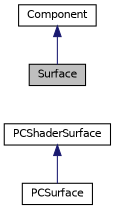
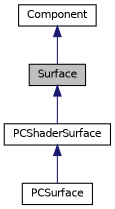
  digraph {
    node [color=black fillcolor=white fontname=Helvetica fontsize=10 shape=record style=filled]
    edge [color=midnightblue dir=back fontname=Helvetica fontsize=10 labelfontname=Helvetica labelfontsize=10 style=solid]
    n1 [fillcolor=grey75 fontcolor=black height=0.2 label=Surface width=0.4]
    n2 [height=0.2 label=PCShaderSurface width=0.4]
    n3 [height=0.2 label=PCSurface width=0.4]
    n4 [height=0.2 label=Component width=0.4]
+   n1 -> n2
    n2 -> n3
    n4 -> n1
  }
